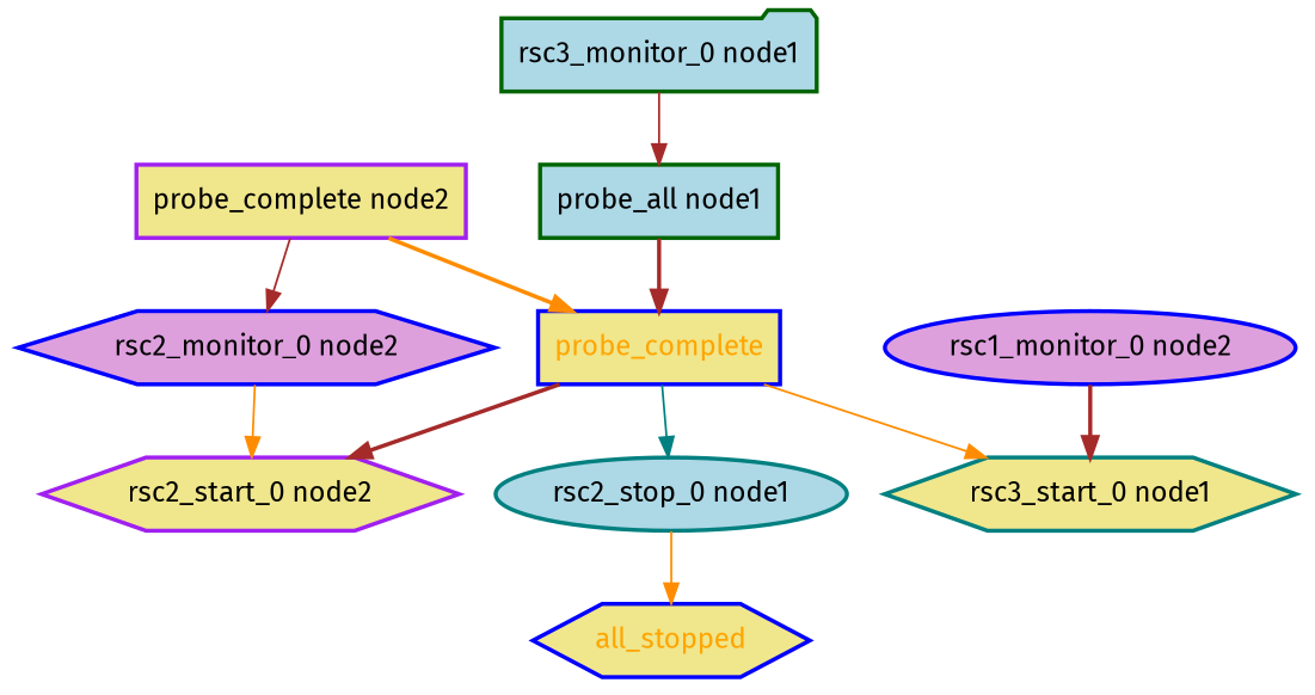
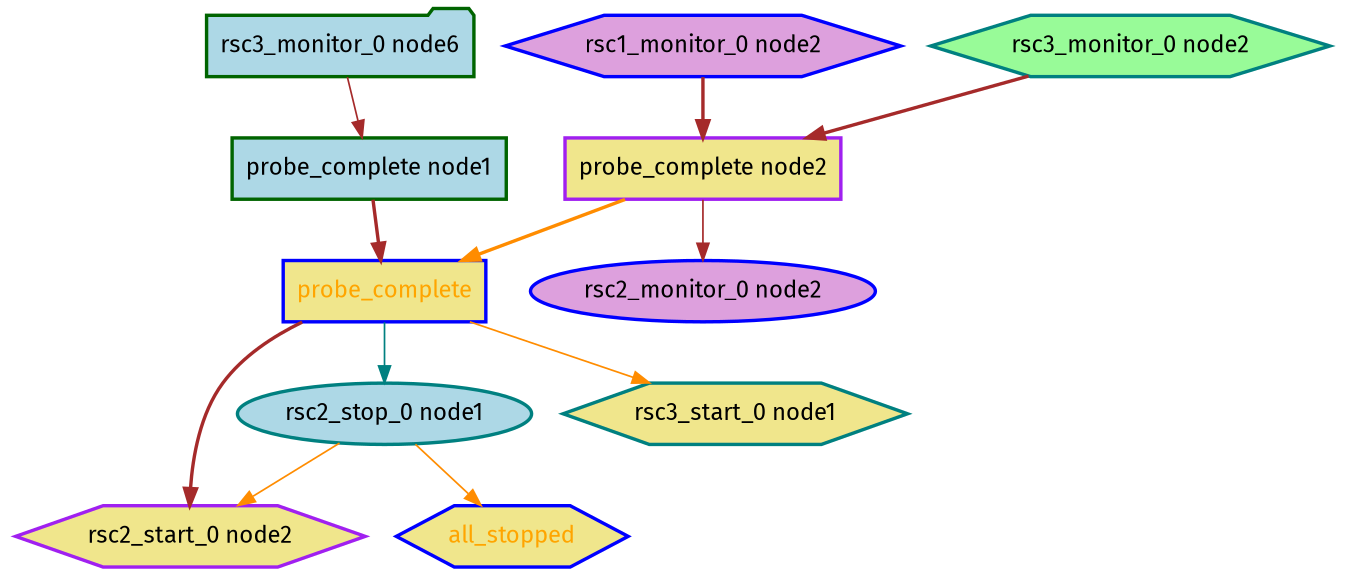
  digraph {
    fontname="Fira Sans"
    node [color=blue fillcolor=khaki fontcolor=black fontname="Fira Sans" shape=hexagon style="bold,filled"]
    edge [color=brown fontname="Fira Sans" style=solid]
    all_stopped [fontcolor=orange]
-   "probe_complete node1" [color=darkgreen fillcolor=lightblue shape=box label="probe_all node1"]
+   "probe_complete node1" [color=darkgreen fillcolor=lightblue shape=box]
    probe_complete [fontcolor=orange shape=box]
    "rsc2_start_0 node2" [color=purple]
    "rsc2_stop_0 node1" [color=teal fillcolor=lightblue shape=ellipse]
    "rsc3_start_0 node1" [color=teal]
    "probe_complete node2" [color=purple shape=box]
-   "rsc2_monitor_0 node2" [fillcolor=plum]
-   "rsc1_monitor_0 node2" [fillcolor=plum shape=ellipse]
-   "rsc3_monitor_0 node1" [color=darkgreen fillcolor=lightblue shape=folder]
+   "rsc2_monitor_0 node2" [fillcolor=plum shape=ellipse]
+   "rsc1_monitor_0 node2" [fillcolor=plum]
+   "rsc3_monitor_0 node1" [color=darkgreen fillcolor=lightblue shape=folder label="rsc3_monitor_0 node6"]
+   "rsc3_monitor_0 node2" [color=teal fillcolor=palegreen]
    "probe_complete node1" -> probe_complete [style=bold]
    probe_complete -> "rsc2_start_0 node2" [style=bold]
    probe_complete -> "rsc2_stop_0 node1" [color=teal]
    probe_complete -> "rsc3_start_0 node1" [color=darkorange]
    "rsc2_stop_0 node1" -> all_stopped [color=darkorange]
-   "rsc2_monitor_0 node2" -> "rsc2_start_0 node2" [color=darkorange]
+   "rsc2_stop_0 node1" -> "rsc2_start_0 node2" [color=darkorange]
    "probe_complete node2" -> probe_complete [color=darkorange style=bold]
    "probe_complete node2" -> "rsc2_monitor_0 node2"
-   "rsc1_monitor_0 node2" -> "rsc3_start_0 node1" [style=bold]
+   "rsc1_monitor_0 node2" -> "probe_complete node2" [style=bold]
    "rsc3_monitor_0 node1" -> "probe_complete node1"
+   "rsc3_monitor_0 node2" -> "probe_complete node2" [style=bold]
  }
